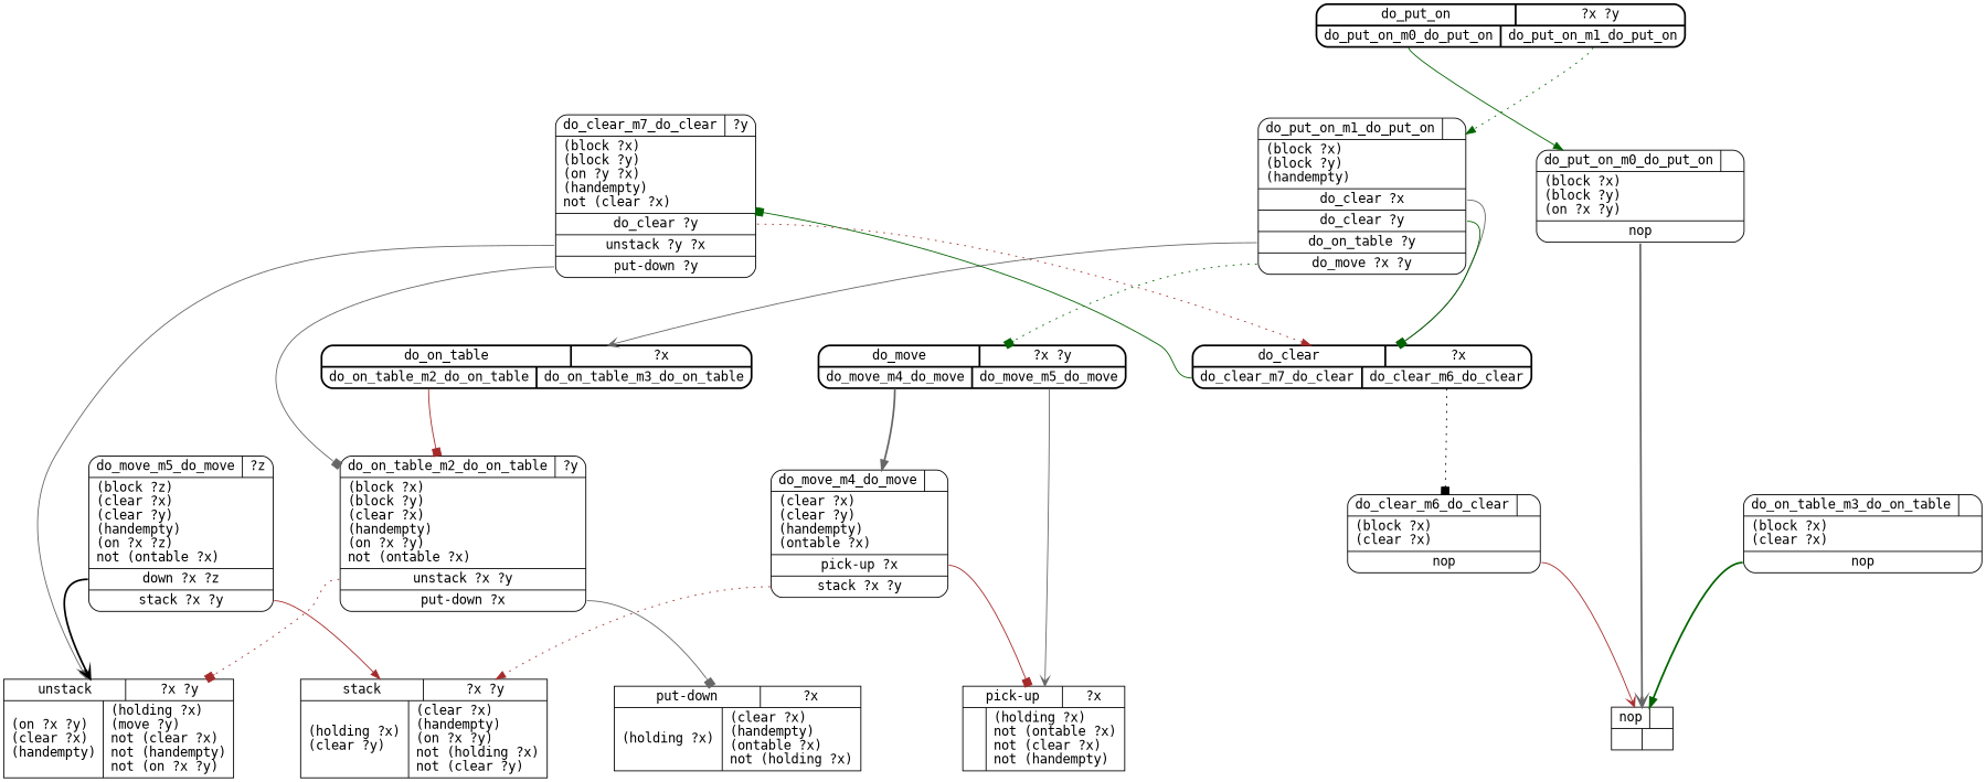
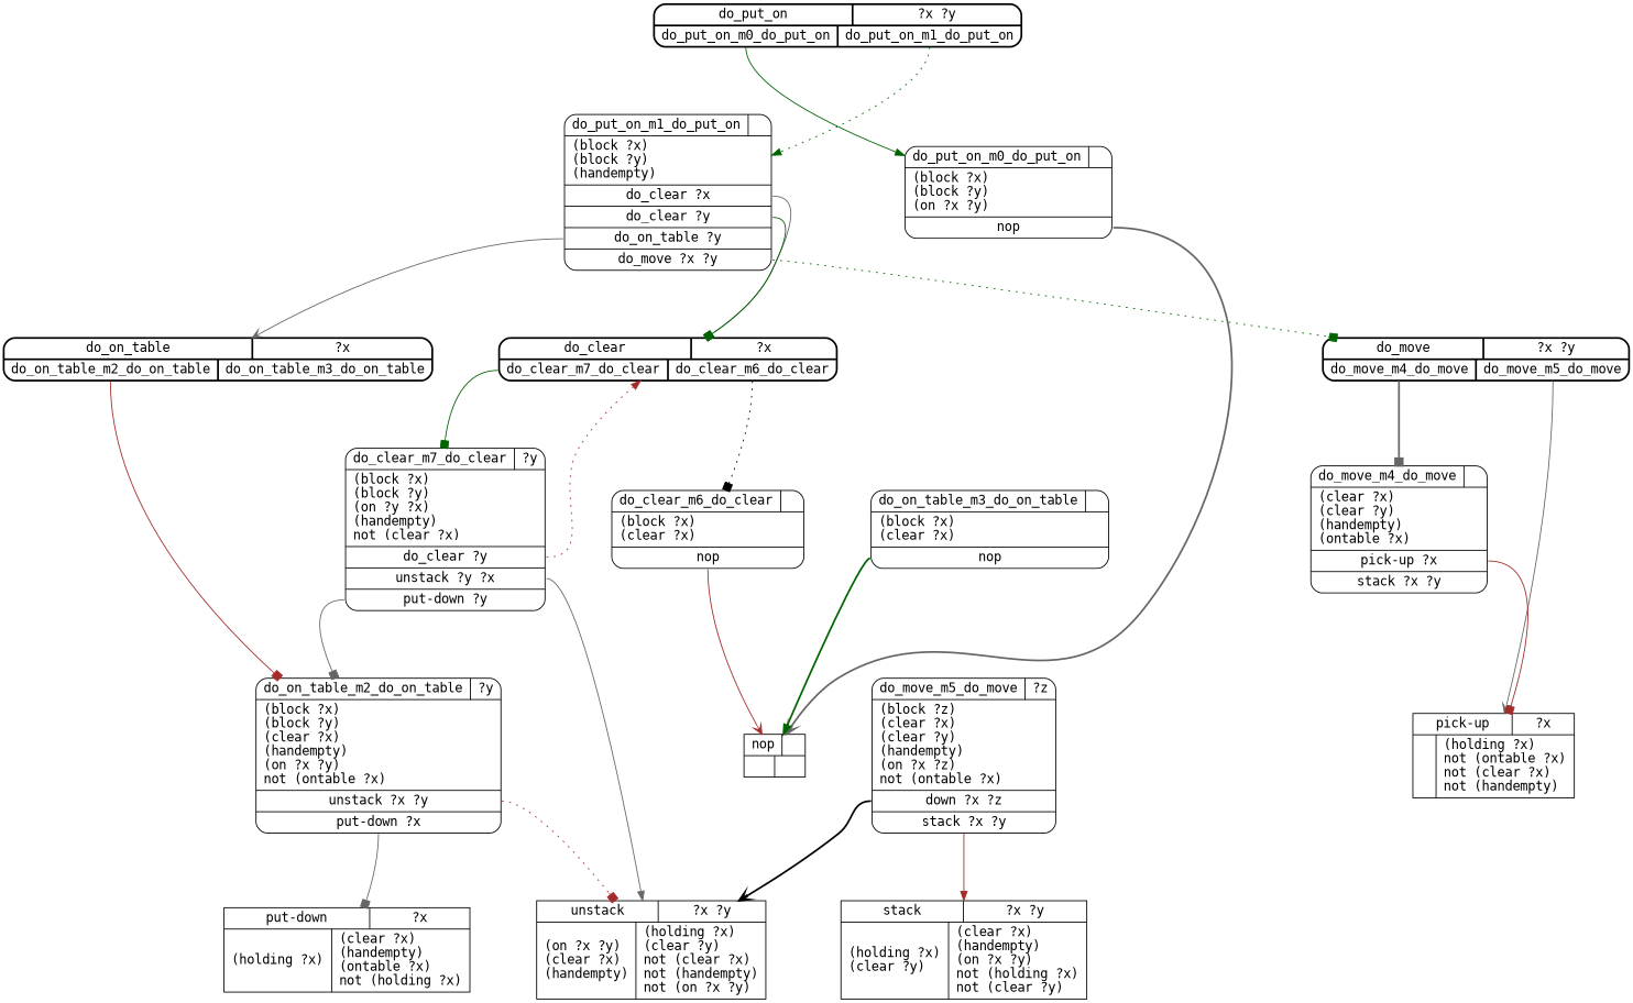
  digraph {
    fontname="DejaVu Sans Mono"
    nodesep=1
    ranksep=1
    node [fontname="DejaVu Sans Mono" shape=Mrecord]
    edge [arrowhead=box color=gray40 fontname="DejaVu Sans Mono" style=solid tailport=n0]
    n1 [label="{{pick-up|?x}|{|(holding ?x)\lnot (ontable ?x)\lnot (clear ?x)\lnot (handempty)\l}}" shape=record]
    n2 [label="{{put-down|?x}|{(holding ?x)\l|(clear ?x)\l(handempty)\l(ontable ?x)\lnot (holding ?x)\l}}" shape=record]
    n3 [label="{{stack|?x ?y}|{(holding ?x)\l(clear ?y)\l|(clear ?x)\l(handempty)\l(on ?x ?y)\lnot (holding ?x)\lnot (clear ?y)\l}}" shape=record]
-   n4 [label="{{unstack|?x ?y}|{(on ?x ?y)\l(clear ?x)\l(handempty)\l|(holding ?x)\l(move ?y)\lnot (clear ?x)\lnot (handempty)\lnot (on ?x ?y)\l}}" shape=record]
+   n4 [label="{{unstack|?x ?y}|{(on ?x ?y)\l(clear ?x)\l(handempty)\l|(holding ?x)\l(clear ?y)\lnot (clear ?x)\lnot (handempty)\lnot (on ?x ?y)\l}}" shape=record]
    n5 [label="{{nop|}|{|}}" shape=record]
    n6 [label="{{do_put_on|?x ?y}|{<n0>do_put_on_m0_do_put_on|<n1>do_put_on_m1_do_put_on}}" style=bold]
    n7 [label="{{do_put_on_m0_do_put_on|}|(block ?x)\l(block ?y)\l(on ?x ?y)\l|<n0>nop}"]
    n8 [label="{{do_put_on_m1_do_put_on|}|(block ?x)\l(block ?y)\l(handempty)\l|<n0>do_clear ?x|<n1>do_clear ?y|<n2>do_on_table ?y|<n3>do_move ?x ?y}"]
    n9 [label="{{do_clear|?x}|{<n0>do_clear_m7_do_clear|<n1>do_clear_m6_do_clear}}" style=bold]
    n10 [label="{{do_on_table|?x}|{<n0>do_on_table_m2_do_on_table|<n1>do_on_table_m3_do_on_table}}" style=bold]
    n11 [label="{{do_move|?x ?y}|{<n0>do_move_m4_do_move|<n1>do_move_m5_do_move}}" style=bold]
    n12 [label="{{do_clear_m7_do_clear|?y}|(block ?x)\l(block ?y)\l(on ?y ?x)\l(handempty)\lnot (clear ?x)\l|<n0>do_clear ?y|<n1>unstack ?y ?x|<n2>put-down ?y}"]
    n13 [label="{{do_clear_m6_do_clear|}|(block ?x)\l(clear ?x)\l|<n0>nop}"]
    n14 [label="{{do_on_table_m2_do_on_table|?y}|(block ?x)\l(block ?y)\l(clear ?x)\l(handempty)\l(on ?x ?y)\lnot (ontable ?x)\l|<n0>unstack ?x ?y|<n1>put-down ?x}"]
    n15 [label="{{do_move_m4_do_move|}|(clear ?x)\l(clear ?y)\l(handempty)\l(ontable ?x)\l|<n0>pick-up ?x|<n1>stack ?x ?y}"]
    n16 [label="{{do_on_table_m3_do_on_table|}|(block ?x)\l(clear ?x)\l|<n0>nop}"]
    n17 [label="{{do_move_m5_do_move|?z}|(block ?z)\l(clear ?x)\l(clear ?y)\l(handempty)\l(on ?x ?z)\lnot (ontable ?x)\l|<n0>down ?x ?z|<n1>stack ?x ?y}"]
    n6 -> n7 [arrowhead=normal color=darkgreen]
    n6 -> n8 [arrowhead=normal color=darkgreen style=dotted tailport=n1]
    n7 -> n5 [arrowhead=vee style=bold]
    n8 -> n9
    n8 -> n9 [color=darkgreen tailport=n1]
    n8 -> n10 [arrowhead=vee tailport=n2]
    n8 -> n11 [color=darkgreen style=dotted tailport=n3]
    n9 -> n12 [color=darkgreen]
    n9 -> n13 [color=black style=dotted tailport=n1]
    n10 -> n14 [color=brown]
    n11 -> n1 [arrowhead=vee tailport=n1]
-   n11 -> n15 [arrowhead=normal style=bold]
+   n11 -> n15 [style=bold]
    n12 -> n4 [arrowhead=normal tailport=n1]
    n12 -> n9 [arrowhead=normal color=brown style=dotted]
    n12 -> n14 [tailport=n2]
    n13 -> n5 [arrowhead=vee color=brown]
    n14 -> n2 [tailport=n1]
    n14 -> n4 [color=brown style=dotted]
    n15 -> n1 [color=brown]
-   n15 -> n3 [arrowhead=normal color=brown style=dotted tailport=n1]
    n16 -> n5 [arrowhead=normal color=darkgreen style=bold]
    n17 -> n3 [arrowhead=normal color=brown tailport=n1]
    n17 -> n4 [arrowhead=vee color=black style=bold]
  }
